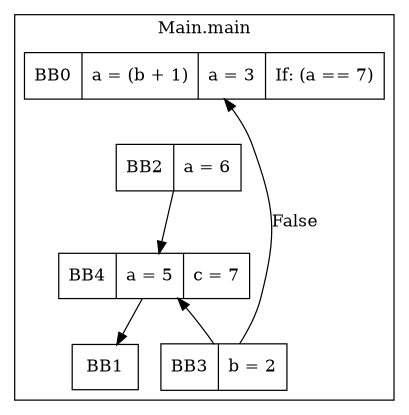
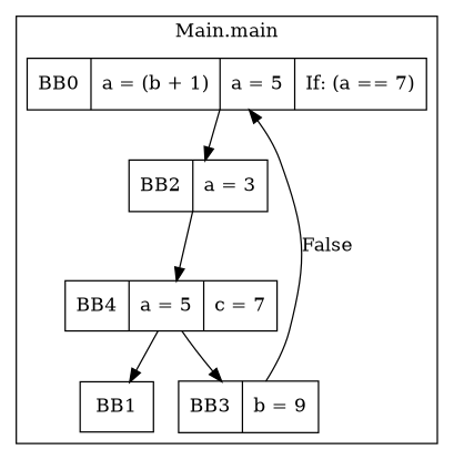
  digraph {
    rankdir=TB
    node [shape=record]
-   n1 [label="BB0|a = (b + 1)|a = 3|If: (a == 7)"]
-   n2 [label="BB2|a = 6"]
-   n3 [label="BB3|b = 2"]
+   n1 [label="BB0|a = (b + 1)|a = 5|If: (a == 7)"]
+   n2 [label="BB2|a = 3"]
+   n3 [label="BB3|b = 9"]
    n4 [label="BB4|a = 5|c = 7"]
    n5 [label=BB1]
    subgraph cluster_1 {
      label="Main.main"
      n1
      n2
      n3
      n4
      n5
    }
+   n1 -> n2
    n2 -> n4
    n3 -> n1 [label=False]
-   n3 -> n4
+   n4 -> n3
    n4 -> n5
  }
